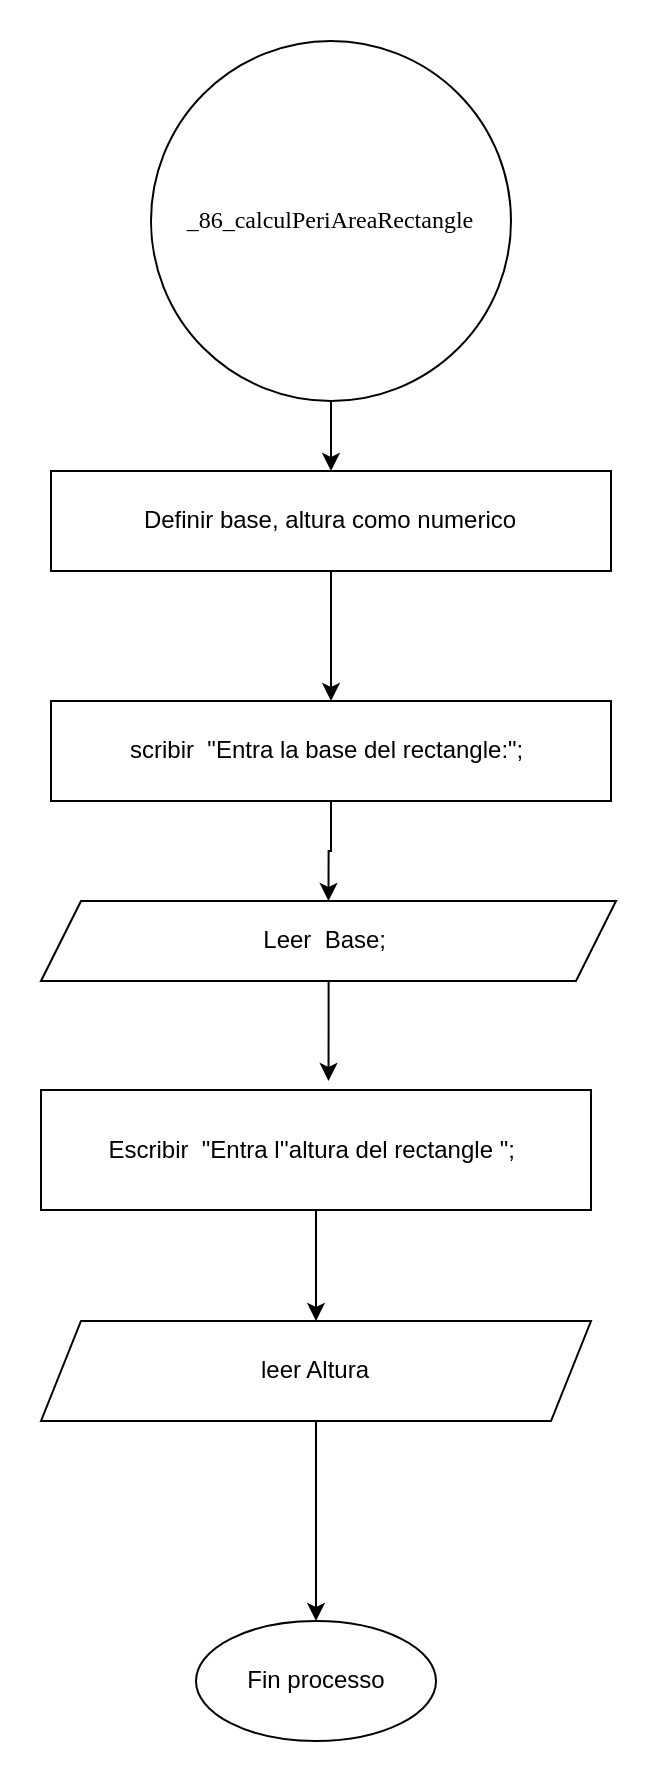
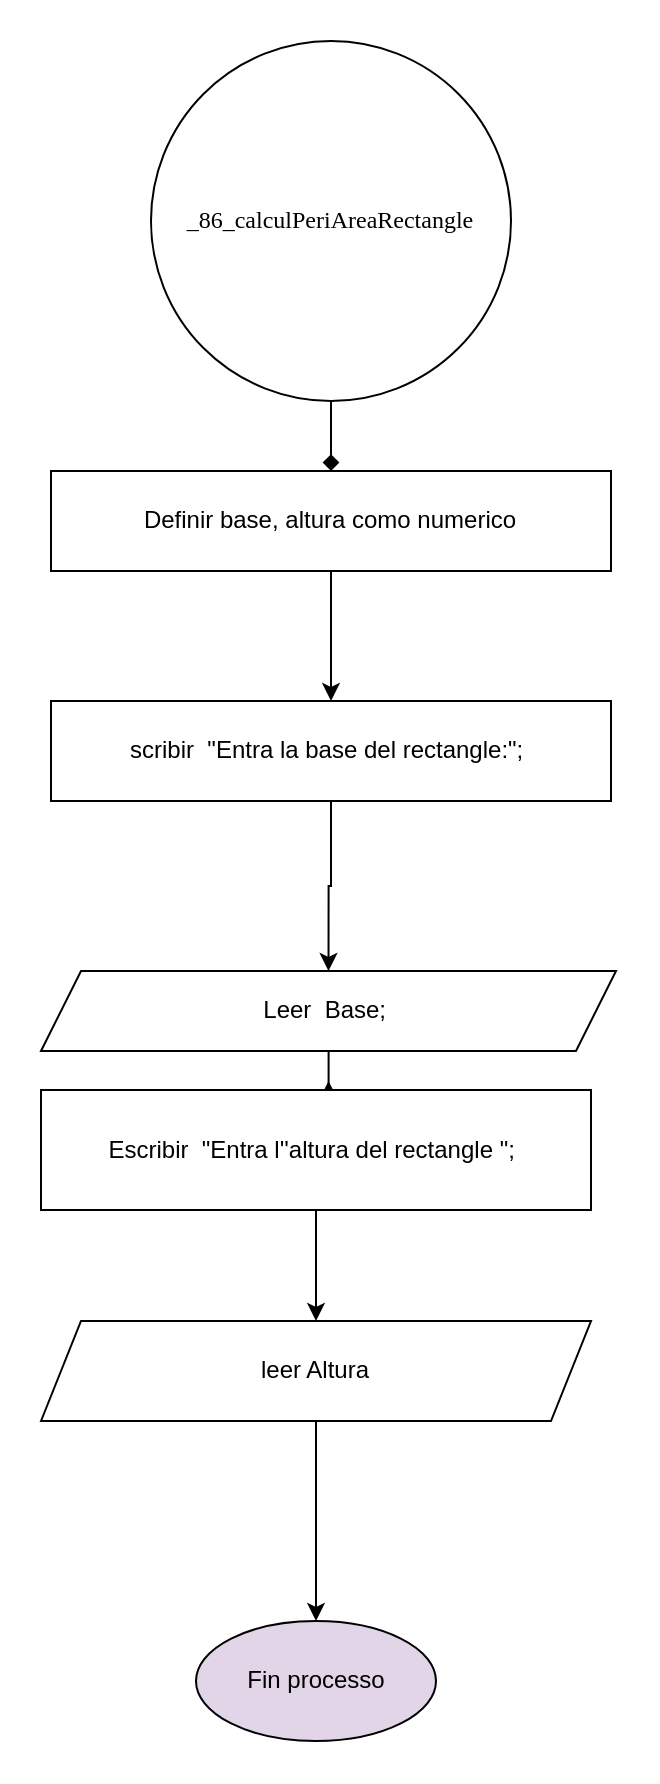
  <mxCell id="0" />
  <mxCell id="1" parent="0" />
- <mxCell id="2" style="edgeStyle=orthogonalEdgeStyle;rounded=0;orthogonalLoop=1;jettySize=auto;html=1;entryX=0.5;entryY=0;entryDx=0;entryDy=0;fontFamily=Verdana;" edge="1" parent="1" source="3" target="5"><mxGeometry relative="1" as="geometry" /></mxCell>
+ <mxCell id="2" style="edgeStyle=orthogonalEdgeStyle;rounded=0;orthogonalLoop=1;jettySize=auto;html=1;entryX=0.5;entryY=0;entryDx=0;entryDy=0;fontFamily=Verdana;endArrow=diamond;" edge="1" parent="1" source="3" target="5"><mxGeometry relative="1" as="geometry" /></mxCell>
  <mxCell id="3" value="&lt;font face=&quot;Verdana&quot;&gt;_86_calculPeriAreaRectangle&lt;/font&gt;" style="ellipse;whiteSpace=wrap;html=1;aspect=fixed;" vertex="1" parent="1"><mxGeometry x="75" y="20" width="180" height="180" as="geometry" /></mxCell>
  <mxCell id="4" style="edgeStyle=orthogonalEdgeStyle;rounded=0;orthogonalLoop=1;jettySize=auto;html=1;entryX=0.5;entryY=0;entryDx=0;entryDy=0;fontFamily=Verdana;" edge="1" parent="1" source="5" target="7"><mxGeometry relative="1" as="geometry" /></mxCell>
  <mxCell id="5" value="Definir base, altura como numerico" style="whiteSpace=wrap;html=1;" vertex="1" parent="1"><mxGeometry x="25" y="235" width="280" height="50" as="geometry" /></mxCell>
  <mxCell id="6" style="edgeStyle=orthogonalEdgeStyle;rounded=0;orthogonalLoop=1;jettySize=auto;html=1;entryX=0.5;entryY=0;entryDx=0;entryDy=0;fontFamily=Verdana;" edge="1" parent="1" source="7" target="10"><mxGeometry relative="1" as="geometry" /></mxCell>
  <mxCell id="7" value="&lt;span style=&quot;font-size: 12px;&quot;&gt;scribir&amp;nbsp; &quot;Entra la base del rectangle:&quot;;&amp;nbsp;&lt;/span&gt;" style="whiteSpace=wrap;html=1;" vertex="1" parent="1"><mxGeometry x="25" y="350" width="280" height="50" as="geometry" /></mxCell>
  <mxCell id="8" style="edgeStyle=orthogonalEdgeStyle;rounded=0;orthogonalLoop=1;jettySize=auto;html=1;exitX=0.5;exitY=1;exitDx=0;exitDy=0;" edge="1" parent="1" source="7" target="7"><mxGeometry relative="1" as="geometry" /></mxCell>
  <mxCell id="9" style="edgeStyle=orthogonalEdgeStyle;rounded=0;orthogonalLoop=1;jettySize=auto;html=1;fontFamily=Verdana;" edge="1" parent="1" source="10"><mxGeometry relative="1" as="geometry"><mxPoint x="163.75" y="540" as="targetPoint" /></mxGeometry></mxCell>
- <mxCell id="10" value="&lt;span style=&quot;font-size: 12px;&quot;&gt;Leer&amp;nbsp; Base;&amp;nbsp;&lt;/span&gt;" style="shape=parallelogram;perimeter=parallelogramPerimeter;whiteSpace=wrap;html=1;fixedSize=1;" vertex="1" parent="1"><mxGeometry x="20" y="450" width="287.5" height="40" as="geometry" /></mxCell>
+ <mxCell id="10" value="&lt;span style=&quot;font-size: 12px;&quot;&gt;Leer&amp;nbsp; Base;&amp;nbsp;&lt;/span&gt;" style="shape=parallelogram;perimeter=parallelogramPerimeter;whiteSpace=wrap;html=1;fixedSize=1;" vertex="1" parent="1"><mxGeometry x="20" y="485" width="287.5" height="40" as="geometry" /></mxCell>
  <mxCell id="11" style="edgeStyle=orthogonalEdgeStyle;rounded=0;orthogonalLoop=1;jettySize=auto;html=1;entryX=0.5;entryY=0;entryDx=0;entryDy=0;fontFamily=Verdana;" edge="1" parent="1" source="12" target="14"><mxGeometry relative="1" as="geometry" /></mxCell>
  <mxCell id="12" value="&lt;span style=&quot;font-size: 12px;&quot;&gt;Escribir&amp;nbsp; &quot;Entra l''altura del rectangle &quot;;&amp;nbsp;&lt;/span&gt;" style="whiteSpace=wrap;html=1;" vertex="1" parent="1"><mxGeometry x="20" y="544.5" width="275" height="60" as="geometry" /></mxCell>
  <mxCell id="13" style="edgeStyle=orthogonalEdgeStyle;rounded=0;orthogonalLoop=1;jettySize=auto;html=1;fontFamily=Verdana;" edge="1" parent="1" source="14" target="15"><mxGeometry relative="1" as="geometry" /></mxCell>
  <mxCell id="14" value="leer Altura" style="shape=parallelogram;perimeter=parallelogramPerimeter;whiteSpace=wrap;html=1;fixedSize=1;" vertex="1" parent="1"><mxGeometry x="20" y="660" width="275" height="50" as="geometry" /></mxCell>
- <mxCell id="15" value="Fin processo" style="ellipse;whiteSpace=wrap;html=1;" vertex="1" parent="1"><mxGeometry x="97.5" y="810" width="120" height="60" as="geometry" /></mxCell>
+ <mxCell id="15" value="Fin processo" style="ellipse;whiteSpace=wrap;html=1;fillColor=#e1d5e7;" vertex="1" parent="1"><mxGeometry x="97.5" y="810" width="120" height="60" as="geometry" /></mxCell>
